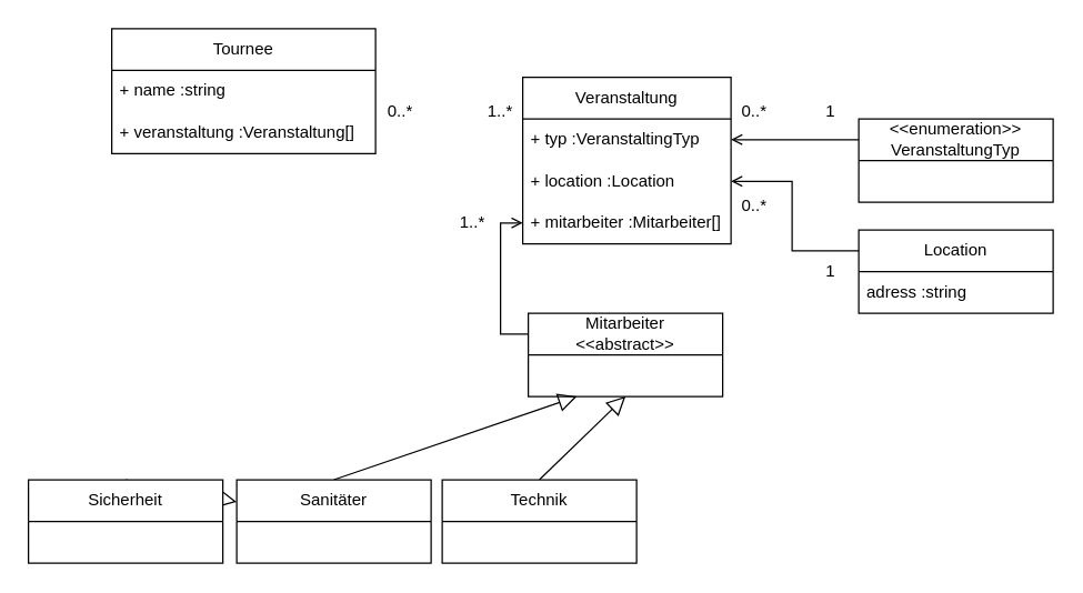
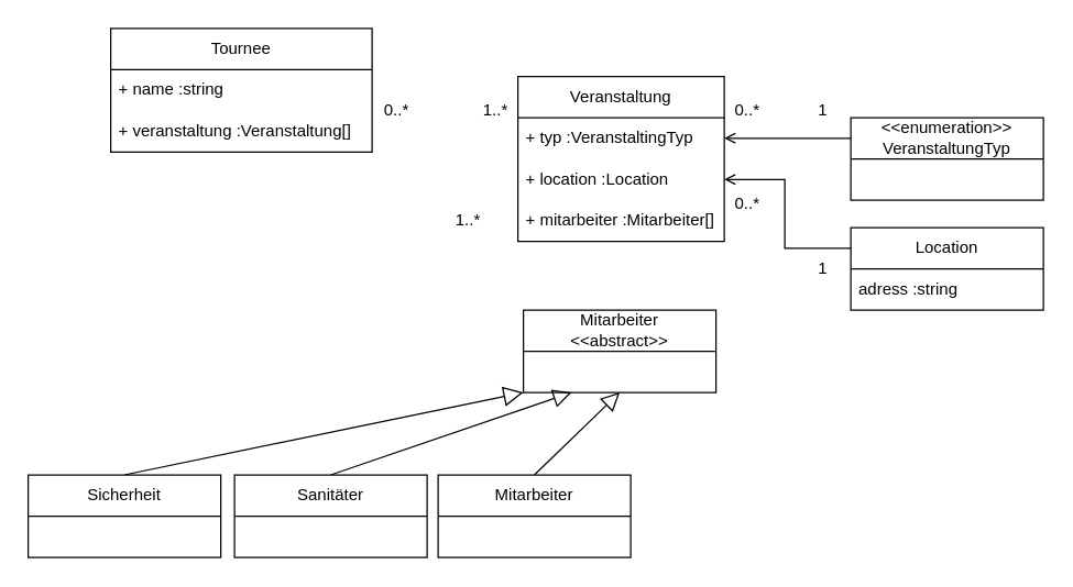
  <mxCell id="0" />
  <mxCell id="1" parent="0" />
  <mxCell id="2" value="Tournee" style="swimlane;fontStyle=0;childLayout=stackLayout;horizontal=1;startSize=30;horizontalStack=0;resizeParent=1;resizeParentMax=0;resizeLast=0;collapsible=1;marginBottom=0;whiteSpace=wrap;html=1;" parent="1" vertex="1"><mxGeometry x="80" y="20" width="190" height="90" as="geometry" /></mxCell>
  <mxCell id="3" value="+ name :string" style="text;strokeColor=none;fillColor=none;align=left;verticalAlign=middle;spacingLeft=4;spacingRight=4;overflow=hidden;points=[[0,0.5],[1,0.5]];portConstraint=eastwest;rotatable=0;whiteSpace=wrap;html=1;" parent="2" vertex="1"><mxGeometry y="30" width="190" height="30" as="geometry" /></mxCell>
  <mxCell id="4" value="+ veranstaltung :Veranstaltung[]" style="text;strokeColor=none;fillColor=none;align=left;verticalAlign=middle;spacingLeft=4;spacingRight=4;overflow=hidden;points=[[0,0.5],[1,0.5]];portConstraint=eastwest;rotatable=0;whiteSpace=wrap;html=1;" parent="2" vertex="1"><mxGeometry y="60" width="190" height="30" as="geometry" /></mxCell>
  <mxCell id="5" value="Veranstaltung" style="swimlane;fontStyle=0;childLayout=stackLayout;horizontal=1;startSize=30;horizontalStack=0;resizeParent=1;resizeParentMax=0;resizeLast=0;collapsible=1;marginBottom=0;whiteSpace=wrap;html=1;" parent="1" vertex="1"><mxGeometry x="376" y="55" width="150" height="120" as="geometry" /></mxCell>
  <mxCell id="6" value="+ typ :VeranstaltingTyp" style="text;strokeColor=none;fillColor=none;align=left;verticalAlign=middle;spacingLeft=4;spacingRight=4;overflow=hidden;points=[[0,0.5],[1,0.5]];portConstraint=eastwest;rotatable=0;whiteSpace=wrap;html=1;" parent="5" vertex="1"><mxGeometry y="30" width="150" height="30" as="geometry" /></mxCell>
  <mxCell id="7" value="+ location :Location" style="text;strokeColor=none;fillColor=none;align=left;verticalAlign=middle;spacingLeft=4;spacingRight=4;overflow=hidden;points=[[0,0.5],[1,0.5]];portConstraint=eastwest;rotatable=0;whiteSpace=wrap;html=1;" parent="5" vertex="1"><mxGeometry y="60" width="150" height="30" as="geometry" /></mxCell>
  <mxCell id="8" value="+ mitarbeiter :Mitarbeiter[]" style="text;strokeColor=none;fillColor=none;align=left;verticalAlign=middle;spacingLeft=4;spacingRight=4;overflow=hidden;points=[[0,0.5],[1,0.5]];portConstraint=eastwest;rotatable=0;whiteSpace=wrap;html=1;" parent="5" vertex="1"><mxGeometry y="90" width="150" height="30" as="geometry" /></mxCell>
  <mxCell id="9" style="edgeStyle=orthogonalEdgeStyle;rounded=0;orthogonalLoop=1;jettySize=auto;html=1;entryX=1;entryY=0.5;entryDx=0;entryDy=0;endArrow=open;endFill=0;" parent="1" source="10" target="6" edge="1"><mxGeometry relative="1" as="geometry"><Array as="points"><mxPoint x="580" y="100" /><mxPoint x="580" y="100" /></Array></mxGeometry></mxCell>
  <mxCell id="10" value="&amp;lt;&amp;lt;enumeration&amp;gt;&amp;gt;&lt;br&gt;VeranstaltungTyp" style="swimlane;fontStyle=0;childLayout=stackLayout;horizontal=1;startSize=30;horizontalStack=0;resizeParent=1;resizeParentMax=0;resizeLast=0;collapsible=1;marginBottom=0;whiteSpace=wrap;html=1;" parent="1" vertex="1"><mxGeometry x="618" y="85" width="140" height="60" as="geometry" /></mxCell>
  <mxCell id="11" value="Location" style="swimlane;fontStyle=0;childLayout=stackLayout;horizontal=1;startSize=30;horizontalStack=0;resizeParent=1;resizeParentMax=0;resizeLast=0;collapsible=1;marginBottom=0;whiteSpace=wrap;html=1;" parent="1" vertex="1"><mxGeometry x="618" y="165" width="140" height="60" as="geometry" /></mxCell>
  <mxCell id="12" value="adress :string" style="text;strokeColor=none;fillColor=none;align=left;verticalAlign=middle;spacingLeft=4;spacingRight=4;overflow=hidden;points=[[0,0.5],[1,0.5]];portConstraint=eastwest;rotatable=0;whiteSpace=wrap;html=1;" parent="11" vertex="1"><mxGeometry y="30" width="140" height="30" as="geometry" /></mxCell>
  <mxCell id="13" style="edgeStyle=orthogonalEdgeStyle;rounded=0;orthogonalLoop=1;jettySize=auto;html=1;endArrow=none;endFill=0;entryX=0;entryY=0.25;entryDx=0;entryDy=0;startArrow=open;startFill=0;" parent="1" source="7" target="11" edge="1"><mxGeometry relative="1" as="geometry"><mxPoint x="520" y="265" as="targetPoint" /><Array as="points"><mxPoint x="570" y="130" /><mxPoint x="570" y="180" /></Array></mxGeometry></mxCell>
- <mxCell id="14" style="edgeStyle=orthogonalEdgeStyle;rounded=0;orthogonalLoop=1;jettySize=auto;html=1;entryX=0;entryY=0.5;entryDx=0;entryDy=0;startArrow=none;startFill=0;endArrow=open;endFill=0;exitX=0;exitY=0.25;exitDx=0;exitDy=0;" parent="1" source="15" target="8" edge="1"><mxGeometry relative="1" as="geometry"><Array as="points"><mxPoint x="360" y="240" /><mxPoint x="360" y="160" /></Array></mxGeometry></mxCell>
  <mxCell id="15" value="Mitarbeiter&lt;br&gt;&amp;lt;&amp;lt;abstract&amp;gt;&amp;gt;" style="swimlane;fontStyle=0;childLayout=stackLayout;horizontal=1;startSize=30;horizontalStack=0;resizeParent=1;resizeParentMax=0;resizeLast=0;collapsible=1;marginBottom=0;whiteSpace=wrap;html=1;" parent="1" vertex="1"><mxGeometry x="380" y="225" width="140" height="60" as="geometry" /></mxCell>
- <mxCell id="16" style="rounded=0;orthogonalLoop=1;jettySize=auto;html=1;startArrow=none;startFill=0;endArrow=block;endFill=0;exitX=0.5;exitY=0;exitDx=0;exitDy=0;endSize=12;" parent="1" source="17" target="21" edge="1"><mxGeometry relative="1" as="geometry" /></mxCell>
+ <mxCell id="16" style="rounded=0;orthogonalLoop=1;jettySize=auto;html=1;entryX=0;entryY=1;entryDx=0;entryDy=0;startArrow=none;startFill=0;endArrow=block;endFill=0;exitX=0.5;exitY=0;exitDx=0;exitDy=0;endSize=12;" parent="1" source="17" target="15" edge="1"><mxGeometry relative="1" as="geometry" /></mxCell>
  <mxCell id="17" value=" Sicherheit " style="swimlane;fontStyle=0;childLayout=stackLayout;horizontal=1;startSize=30;horizontalStack=0;resizeParent=1;resizeParentMax=0;resizeLast=0;collapsible=1;marginBottom=0;whiteSpace=wrap;html=1;" parent="1" vertex="1"><mxGeometry x="20" y="345" width="140" height="60" as="geometry" /></mxCell>
  <mxCell id="18" style="edgeStyle=none;rounded=0;orthogonalLoop=1;jettySize=auto;html=1;exitX=0.5;exitY=0;exitDx=0;exitDy=0;entryX=0.5;entryY=1;entryDx=0;entryDy=0;startArrow=none;startFill=0;endArrow=block;endFill=0;endSize=11;" parent="1" source="19" target="15" edge="1"><mxGeometry relative="1" as="geometry" /></mxCell>
- <mxCell id="19" value=" Technik" style="swimlane;fontStyle=0;childLayout=stackLayout;horizontal=1;startSize=30;horizontalStack=0;resizeParent=1;resizeParentMax=0;resizeLast=0;collapsible=1;marginBottom=0;whiteSpace=wrap;html=1;" parent="1" vertex="1"><mxGeometry x="318" y="345" width="140" height="60" as="geometry" /></mxCell>
+ <mxCell id="19" value=" Mitarbeiter" style="swimlane;fontStyle=0;childLayout=stackLayout;horizontal=1;startSize=30;horizontalStack=0;resizeParent=1;resizeParentMax=0;resizeLast=0;collapsible=1;marginBottom=0;whiteSpace=wrap;html=1;" parent="1" vertex="1"><mxGeometry x="318" y="345" width="140" height="60" as="geometry" /></mxCell>
  <mxCell id="20" style="edgeStyle=none;rounded=0;orthogonalLoop=1;jettySize=auto;html=1;exitX=0.5;exitY=0;exitDx=0;exitDy=0;entryX=0.25;entryY=1;entryDx=0;entryDy=0;startArrow=none;startFill=0;endArrow=block;endFill=0;endSize=11;" parent="1" source="21" target="15" edge="1"><mxGeometry relative="1" as="geometry" /></mxCell>
  <mxCell id="21" value=" Sanitäter" style="swimlane;fontStyle=0;childLayout=stackLayout;horizontal=1;startSize=30;horizontalStack=0;resizeParent=1;resizeParentMax=0;resizeLast=0;collapsible=1;marginBottom=0;whiteSpace=wrap;html=1;" parent="1" vertex="1"><mxGeometry x="170" y="345" width="140" height="60" as="geometry" /></mxCell>
  <mxCell id="22" value="0..*" style="text;html=1;strokeColor=none;fillColor=none;align=center;verticalAlign=middle;whiteSpace=wrap;rounded=0;" parent="1" vertex="1"><mxGeometry x="258" y="65" width="60" height="30" as="geometry" /></mxCell>
  <mxCell id="23" value="1..*" style="text;html=1;strokeColor=none;fillColor=none;align=center;verticalAlign=middle;whiteSpace=wrap;rounded=0;" parent="1" vertex="1"><mxGeometry x="330" y="65" width="60" height="30" as="geometry" /></mxCell>
  <mxCell id="24" value="0..*" style="text;html=1;strokeColor=none;fillColor=none;align=center;verticalAlign=middle;whiteSpace=wrap;rounded=0;" parent="1" vertex="1"><mxGeometry x="513" y="65" width="60" height="30" as="geometry" /></mxCell>
  <mxCell id="25" value="1" style="text;html=1;strokeColor=none;fillColor=none;align=center;verticalAlign=middle;whiteSpace=wrap;rounded=0;" parent="1" vertex="1"><mxGeometry x="568" y="65" width="60" height="30" as="geometry" /></mxCell>
  <mxCell id="26" value="1" style="text;html=1;strokeColor=none;fillColor=none;align=center;verticalAlign=middle;whiteSpace=wrap;rounded=0;" parent="1" vertex="1"><mxGeometry x="568" y="180" width="60" height="30" as="geometry" /></mxCell>
  <mxCell id="27" value="0..*" style="text;html=1;strokeColor=none;fillColor=none;align=center;verticalAlign=middle;whiteSpace=wrap;rounded=0;" parent="1" vertex="1"><mxGeometry x="513" y="133" width="60" height="30" as="geometry" /></mxCell>
  <mxCell id="28" value="1..*" style="text;html=1;strokeColor=none;fillColor=none;align=center;verticalAlign=middle;whiteSpace=wrap;rounded=0;" parent="1" vertex="1"><mxGeometry x="310" y="145" width="60" height="30" as="geometry" /></mxCell>
